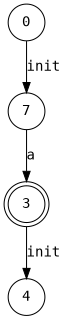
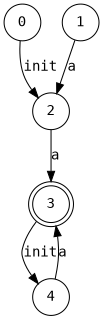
  digraph {
    fontname="DejaVu Sans Mono"
    rankdir=TB
    node [fontname="DejaVu Sans Mono" shape=circle]
    edge [fontname="DejaVu Sans Mono"]
    3 [shape=doublecircle]
    4
    0
-   2 [label=7]
+   2
+   1
    3 -> 4 [label=init]
+   4 -> 3 [label=a]
    0 -> 2 [label=init]
    2 -> 3 [label=a]
+   1 -> 2 [label=a]
  }
